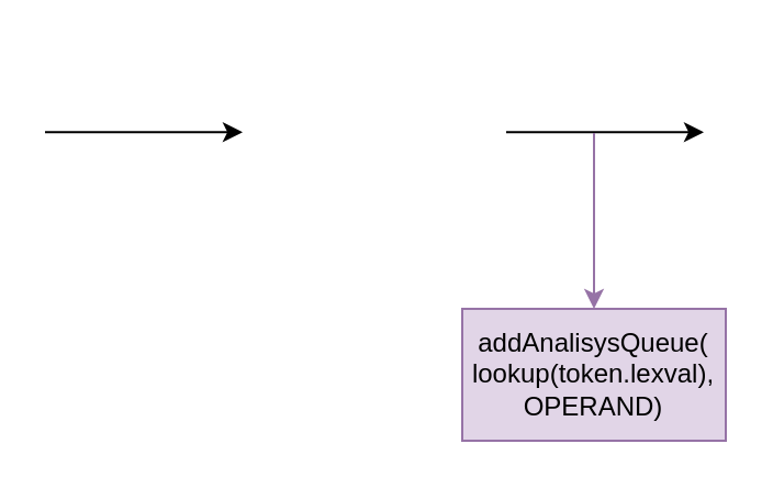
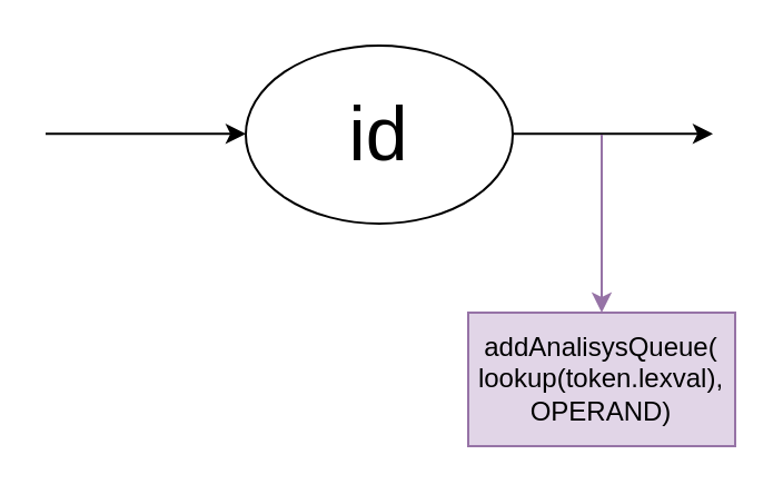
  <mxCell id="0" />
  <mxCell id="1" parent="0" />
  <mxCell id="2" value="" style="group" parent="1" vertex="1" connectable="0"><mxGeometry width="300" height="80" as="geometry" x="20" y="20" /></mxCell>
+ <mxCell id="3" value="&lt;span style=&quot;font-size: 34px&quot;&gt;id&lt;/span&gt;" style="ellipse;whiteSpace=wrap;html=1;" parent="2" vertex="1"><mxGeometry x="90" width="120" height="80" as="geometry" /></mxCell>
  <mxCell id="4" value="" style="endArrow=classic;html=1;entryX=0;entryY=0.5;entryDx=0;entryDy=0;" parent="2" edge="1"><mxGeometry width="50" height="50" relative="1" as="geometry"><mxPoint y="39.64" as="sourcePoint" /><mxPoint x="90" y="39.64" as="targetPoint" /></mxGeometry></mxCell>
  <mxCell id="5" value="" style="endArrow=classic;html=1;entryX=0;entryY=0.5;entryDx=0;entryDy=0;" parent="2" edge="1"><mxGeometry width="50" height="50" relative="1" as="geometry"><mxPoint x="210" y="39.64" as="sourcePoint" /><mxPoint x="300" y="39.64" as="targetPoint" /></mxGeometry></mxCell>
  <mxCell id="6" value="" style="endArrow=classic;html=1;fillColor=#e1d5e7;strokeColor=#9673a6;" edge="1" parent="2" target="7"><mxGeometry width="50" height="50" relative="1" as="geometry"><mxPoint x="250" y="40" as="sourcePoint" /><mxPoint x="250" y="40" as="targetPoint" /></mxGeometry></mxCell>
  <mxCell id="7" value="addAnalisysQueue( lookup(token.lexval),&lt;br&gt;OPERAND)" style="whiteSpace=wrap;html=1;fillColor=#e1d5e7;strokeColor=#9673a6;rounded=0;" vertex="1" parent="1"><mxGeometry x="210" y="140" width="120" height="60" as="geometry" /></mxCell>
